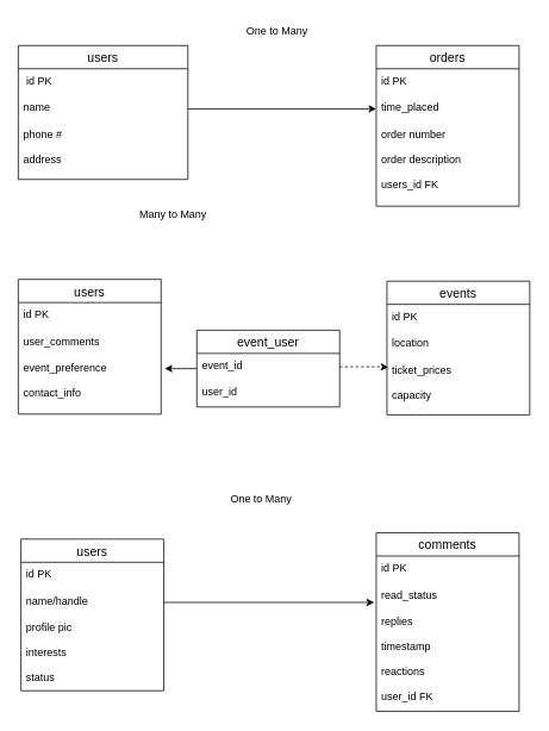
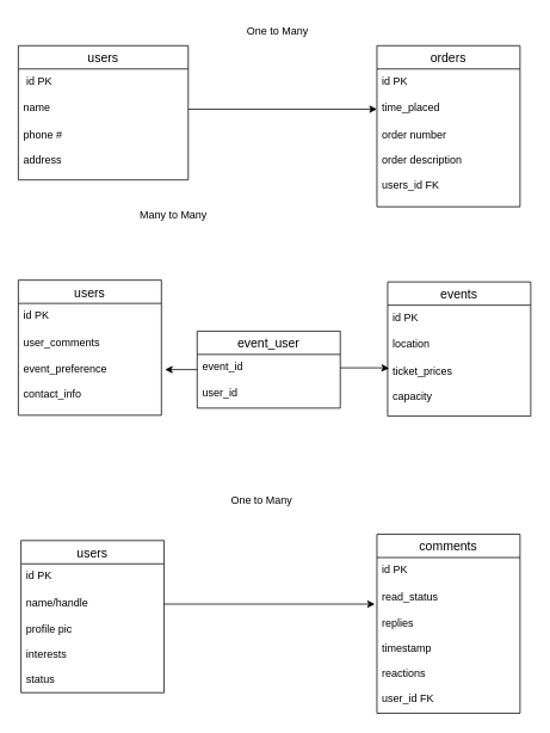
  <mxCell id="0" />
  <mxCell id="1" parent="0" />
  <mxCell id="2" value="orders" style="swimlane;fontStyle=0;childLayout=stackLayout;horizontal=1;startSize=26;horizontalStack=0;resizeParent=1;resizeParentMax=0;resizeLast=0;collapsible=1;marginBottom=0;align=center;fontSize=14;" vertex="1" parent="1"><mxGeometry x="421" y="50" width="160" height="180" as="geometry" /></mxCell>
  <mxCell id="3" value="id PK" style="text;strokeColor=none;fillColor=none;spacingLeft=4;spacingRight=4;overflow=hidden;rotatable=0;points=[[0,0.5],[1,0.5]];portConstraint=eastwest;fontSize=12;" vertex="1" parent="2"><mxGeometry y="26" width="160" height="30" as="geometry" /></mxCell>
  <mxCell id="4" value="time_placed" style="text;strokeColor=none;fillColor=none;spacingLeft=4;spacingRight=4;overflow=hidden;rotatable=0;points=[[0,0.5],[1,0.5]];portConstraint=eastwest;fontSize=12;" vertex="1" parent="2"><mxGeometry y="56" width="160" height="30" as="geometry" /></mxCell>
  <mxCell id="5" value="order number&#10;&#10;order description&#10;&#10;users_id FK" style="text;strokeColor=none;fillColor=none;spacingLeft=4;spacingRight=4;overflow=hidden;rotatable=0;points=[[0,0.5],[1,0.5]];portConstraint=eastwest;fontSize=12;" vertex="1" parent="2"><mxGeometry y="86" width="160" height="94" as="geometry" /></mxCell>
  <mxCell id="6" value="users" style="swimlane;fontStyle=0;childLayout=stackLayout;horizontal=1;startSize=26;horizontalStack=0;resizeParent=1;resizeParentMax=0;resizeLast=0;collapsible=1;marginBottom=0;align=center;fontSize=14;" vertex="1" parent="1"><mxGeometry x="20" y="50" width="190" height="150" as="geometry" /></mxCell>
  <mxCell id="7" value=" id PK" style="text;strokeColor=none;fillColor=none;spacingLeft=4;spacingRight=4;overflow=hidden;rotatable=0;points=[[0,0.5],[1,0.5]];portConstraint=eastwest;fontSize=12;" vertex="1" parent="6"><mxGeometry y="26" width="190" height="30" as="geometry" /></mxCell>
  <mxCell id="8" value="name" style="text;strokeColor=none;fillColor=none;spacingLeft=4;spacingRight=4;overflow=hidden;rotatable=0;points=[[0,0.5],[1,0.5]];portConstraint=eastwest;fontSize=12;" vertex="1" parent="6"><mxGeometry y="56" width="190" height="30" as="geometry" /></mxCell>
  <mxCell id="9" value="phone #&#10;&#10;address" style="text;strokeColor=none;fillColor=none;spacingLeft=4;spacingRight=4;overflow=hidden;rotatable=0;points=[[0,0.5],[1,0.5]];portConstraint=eastwest;fontSize=12;" vertex="1" parent="6"><mxGeometry y="86" width="190" height="64" as="geometry" /></mxCell>
  <mxCell id="10" style="edgeStyle=none;rounded=0;orthogonalLoop=1;jettySize=auto;html=1;entryX=0;entryY=0.5;entryDx=0;entryDy=0;" edge="1" parent="1" source="8" target="4"><mxGeometry relative="1" as="geometry"><mxPoint x="380" y="491" as="targetPoint" /></mxGeometry></mxCell>
  <mxCell id="11" value="One to Many" style="text;strokeColor=none;fillColor=none;spacingLeft=4;spacingRight=4;overflow=hidden;rotatable=0;points=[[0,0.5],[1,0.5]];portConstraint=eastwest;fontSize=12;" vertex="1" parent="1"><mxGeometry x="270" y="20" width="90" height="30" as="geometry" /></mxCell>
  <mxCell id="12" value="users" style="swimlane;fontStyle=0;childLayout=stackLayout;horizontal=1;startSize=26;horizontalStack=0;resizeParent=1;resizeParentMax=0;resizeLast=0;collapsible=1;marginBottom=0;align=center;fontSize=14;" vertex="1" parent="1"><mxGeometry x="20" y="312" width="160" height="151" as="geometry" /></mxCell>
  <mxCell id="13" value="id PK" style="text;strokeColor=none;fillColor=none;spacingLeft=4;spacingRight=4;overflow=hidden;rotatable=0;points=[[0,0.5],[1,0.5]];portConstraint=eastwest;fontSize=12;" vertex="1" parent="12"><mxGeometry y="26" width="160" height="30" as="geometry" /></mxCell>
  <mxCell id="14" value="user_comments" style="text;strokeColor=none;fillColor=none;spacingLeft=4;spacingRight=4;overflow=hidden;rotatable=0;points=[[0,0.5],[1,0.5]];portConstraint=eastwest;fontSize=12;" vertex="1" parent="12"><mxGeometry y="56" width="160" height="30" as="geometry" /></mxCell>
  <mxCell id="15" value="event_preference&#10;&#10;contact_info" style="text;strokeColor=none;fillColor=none;spacingLeft=4;spacingRight=4;overflow=hidden;rotatable=0;points=[[0,0.5],[1,0.5]];portConstraint=eastwest;fontSize=12;" vertex="1" parent="12"><mxGeometry y="86" width="160" height="65" as="geometry" /></mxCell>
  <mxCell id="16" value="events" style="swimlane;fontStyle=0;childLayout=stackLayout;horizontal=1;startSize=26;horizontalStack=0;resizeParent=1;resizeParentMax=0;resizeLast=0;collapsible=1;marginBottom=0;align=center;fontSize=14;" vertex="1" parent="1"><mxGeometry x="433" y="314" width="160" height="150" as="geometry" /></mxCell>
  <mxCell id="17" value="id PK" style="text;strokeColor=none;fillColor=none;spacingLeft=4;spacingRight=4;overflow=hidden;rotatable=0;points=[[0,0.5],[1,0.5]];portConstraint=eastwest;fontSize=12;" vertex="1" parent="16"><mxGeometry y="26" width="160" height="30" as="geometry" /></mxCell>
  <mxCell id="18" value="location" style="text;strokeColor=none;fillColor=none;spacingLeft=4;spacingRight=4;overflow=hidden;rotatable=0;points=[[0,0.5],[1,0.5]];portConstraint=eastwest;fontSize=12;" vertex="1" parent="16"><mxGeometry y="56" width="160" height="30" as="geometry" /></mxCell>
  <mxCell id="19" value="ticket_prices&#10;&#10;capacity" style="text;strokeColor=none;fillColor=none;spacingLeft=4;spacingRight=4;overflow=hidden;rotatable=0;points=[[0,0.5],[1,0.5]];portConstraint=eastwest;fontSize=12;" vertex="1" parent="16"><mxGeometry y="86" width="160" height="64" as="geometry" /></mxCell>
  <mxCell id="20" style="edgeStyle=none;rounded=0;orthogonalLoop=1;jettySize=auto;html=1;" edge="1" parent="1" source="21"><mxGeometry relative="1" as="geometry"><mxPoint x="184" y="412" as="targetPoint" /></mxGeometry></mxCell>
  <mxCell id="21" value="event_user" style="swimlane;fontStyle=0;childLayout=stackLayout;horizontal=1;startSize=26;horizontalStack=0;resizeParent=1;resizeParentMax=0;resizeLast=0;collapsible=1;marginBottom=0;align=center;fontSize=14;" vertex="1" parent="1"><mxGeometry x="220" y="369" width="160" height="86" as="geometry" /></mxCell>
  <mxCell id="22" value="event_id" style="text;strokeColor=none;fillColor=none;spacingLeft=4;spacingRight=4;overflow=hidden;rotatable=0;points=[[0,0.5],[1,0.5]];portConstraint=eastwest;fontSize=12;" vertex="1" parent="21"><mxGeometry y="26" width="160" height="30" as="geometry" /></mxCell>
  <mxCell id="23" value="user_id" style="text;strokeColor=none;fillColor=none;spacingLeft=4;spacingRight=4;overflow=hidden;rotatable=0;points=[[0,0.5],[1,0.5]];portConstraint=eastwest;fontSize=12;" vertex="1" parent="21"><mxGeometry y="56" width="160" height="30" as="geometry" /></mxCell>
  <mxCell id="24" value="Many to Many" style="text;strokeColor=none;fillColor=none;spacingLeft=4;spacingRight=4;overflow=hidden;rotatable=0;points=[[0,0.5],[1,0.5]];portConstraint=eastwest;fontSize=12;" vertex="1" parent="1"><mxGeometry x="150" y="226" width="100" height="30" as="geometry" /></mxCell>
  <mxCell id="25" value="users" style="swimlane;fontStyle=0;childLayout=stackLayout;horizontal=1;startSize=26;horizontalStack=0;resizeParent=1;resizeParentMax=0;resizeLast=0;collapsible=1;marginBottom=0;align=center;fontSize=14;" vertex="1" parent="1"><mxGeometry x="23" y="603" width="160" height="170" as="geometry" /></mxCell>
  <mxCell id="26" value="id PK" style="text;strokeColor=none;fillColor=none;spacingLeft=4;spacingRight=4;overflow=hidden;rotatable=0;points=[[0,0.5],[1,0.5]];portConstraint=eastwest;fontSize=12;" vertex="1" parent="25"><mxGeometry y="26" width="160" height="30" as="geometry" /></mxCell>
  <mxCell id="27" value="name/handle" style="text;strokeColor=none;fillColor=none;spacingLeft=4;spacingRight=4;overflow=hidden;rotatable=0;points=[[0,0.5],[1,0.5]];portConstraint=eastwest;fontSize=12;" vertex="1" parent="25"><mxGeometry y="56" width="160" height="30" as="geometry" /></mxCell>
  <mxCell id="28" value="profile pic&#10;&#10;interests&#10;&#10;status" style="text;strokeColor=none;fillColor=none;spacingLeft=4;spacingRight=4;overflow=hidden;rotatable=0;points=[[0,0.5],[1,0.5]];portConstraint=eastwest;fontSize=12;" vertex="1" parent="25"><mxGeometry y="86" width="160" height="84" as="geometry" /></mxCell>
  <mxCell id="29" value="comments" style="swimlane;fontStyle=0;childLayout=stackLayout;horizontal=1;startSize=26;horizontalStack=0;resizeParent=1;resizeParentMax=0;resizeLast=0;collapsible=1;marginBottom=0;align=center;fontSize=14;" vertex="1" parent="1"><mxGeometry x="421" y="596" width="160" height="200" as="geometry" /></mxCell>
  <mxCell id="30" value="id PK" style="text;strokeColor=none;fillColor=none;spacingLeft=4;spacingRight=4;overflow=hidden;rotatable=0;points=[[0,0.5],[1,0.5]];portConstraint=eastwest;fontSize=12;" vertex="1" parent="29"><mxGeometry y="26" width="160" height="30" as="geometry" /></mxCell>
  <mxCell id="31" value="read_status" style="text;strokeColor=none;fillColor=none;spacingLeft=4;spacingRight=4;overflow=hidden;rotatable=0;points=[[0,0.5],[1,0.5]];portConstraint=eastwest;fontSize=12;" vertex="1" parent="29"><mxGeometry y="56" width="160" height="30" as="geometry" /></mxCell>
  <mxCell id="32" value="replies&#10;&#10;timestamp&#10;&#10;reactions&#10;&#10;user_id FK" style="text;strokeColor=none;fillColor=none;spacingLeft=4;spacingRight=4;overflow=hidden;rotatable=0;points=[[0,0.5],[1,0.5]];portConstraint=eastwest;fontSize=12;" vertex="1" parent="29"><mxGeometry y="86" width="160" height="114" as="geometry" /></mxCell>
- <mxCell id="33" style="edgeStyle=none;rounded=0;orthogonalLoop=1;jettySize=auto;html=1;entryX=0.01;entryY=0.167;entryDx=0;entryDy=0;entryPerimeter=0;dashed=1;" edge="1" parent="1" source="22" target="19"><mxGeometry relative="1" as="geometry"><mxPoint x="430" y="461" as="targetPoint" /><Array as="points"><mxPoint x="425" y="410" /></Array></mxGeometry></mxCell>
+ <mxCell id="33" style="edgeStyle=none;rounded=0;orthogonalLoop=1;jettySize=auto;html=1;entryX=0.01;entryY=0.167;entryDx=0;entryDy=0;entryPerimeter=0;" edge="1" parent="1" source="22" target="19"><mxGeometry relative="1" as="geometry"><mxPoint x="430" y="461" as="targetPoint" /><Array as="points"><mxPoint x="425" y="410" /></Array></mxGeometry></mxCell>
  <mxCell id="34" value="One to Many" style="text;strokeColor=none;fillColor=none;spacingLeft=4;spacingRight=4;overflow=hidden;rotatable=0;points=[[0,0.5],[1,0.5]];portConstraint=eastwest;fontSize=12;" vertex="1" parent="1"><mxGeometry x="252" y="544" width="110" height="30" as="geometry" /></mxCell>
  <mxCell id="35" style="edgeStyle=none;rounded=0;orthogonalLoop=1;jettySize=auto;html=1;" edge="1" parent="1" source="27"><mxGeometry relative="1" as="geometry"><mxPoint x="418.69" y="674" as="targetPoint" /></mxGeometry></mxCell>
